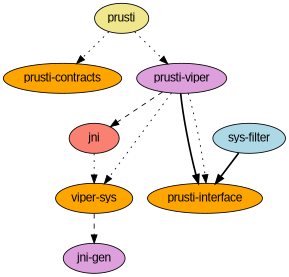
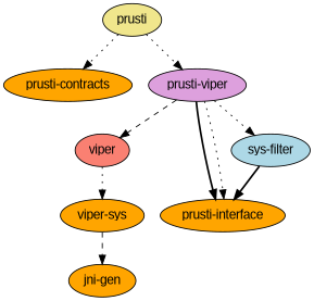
  digraph {
    fontname="Liberation Sans"
    node [fillcolor=orange fontname="Liberation Sans" style=filled]
    edge [fontname="Liberation Sans" style=dotted]
-   n1 [fillcolor=salmon label=jni]
+   n1 [fillcolor=salmon label=viper]
    n2 [label="viper-sys"]
-   n3 [fillcolor=plum label="jni-gen"]
+   n3 [label="jni-gen"]
    n4 [label="prusti-contracts"]
    n5 [fillcolor=khaki label=prusti]
    n6 [fillcolor=plum label="prusti-viper"]
    n7 [label="prusti-interface"]
    n8 [fillcolor=lightblue label="sys-filter"]
    n1 -> n2
    n2 -> n3 [style=dashed]
    n5 -> n4
    n5 -> n6
    n6 -> n1 [style=dashed]
    n6 -> n7 [style=bold]
    n6 -> n7
-   n6 -> n2
+   n6 -> n8
    n8 -> n7 [style=bold]
  }
